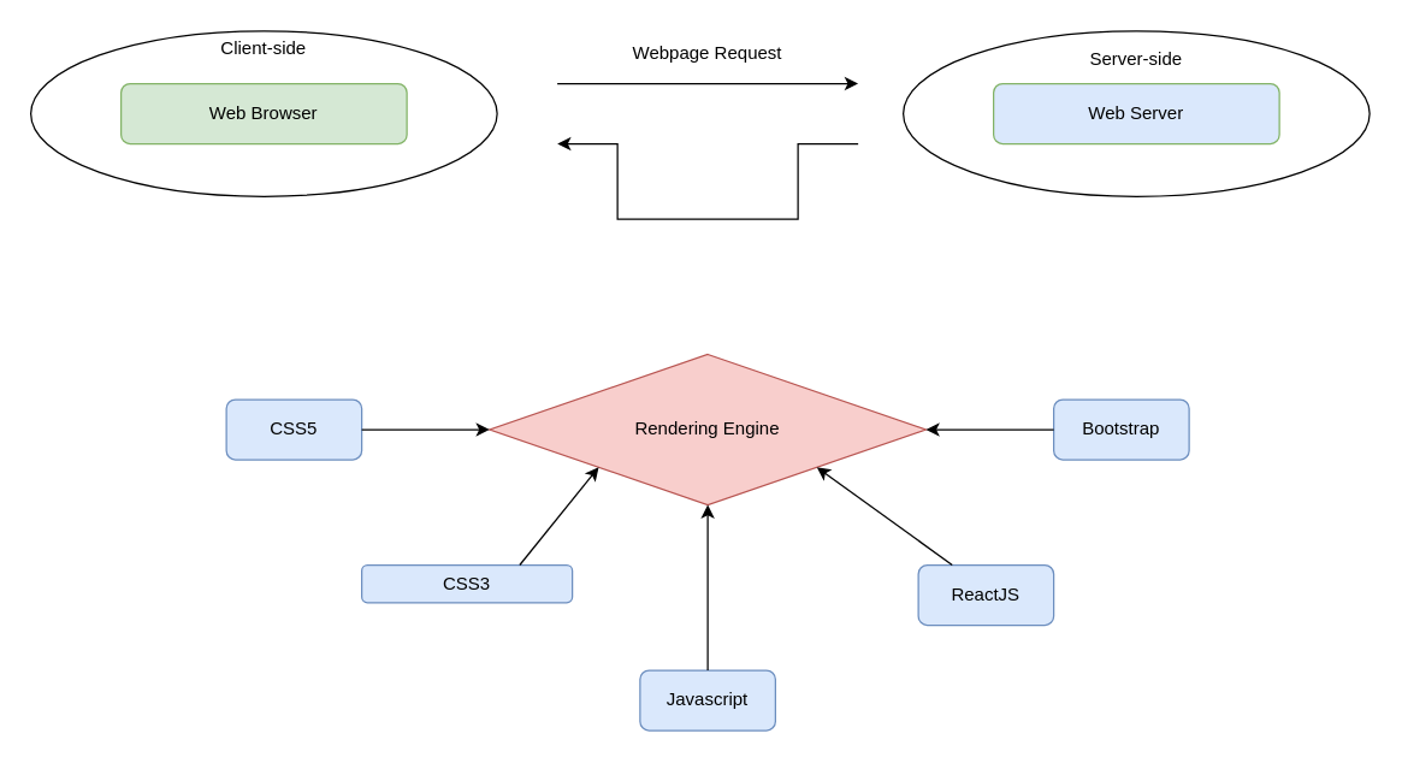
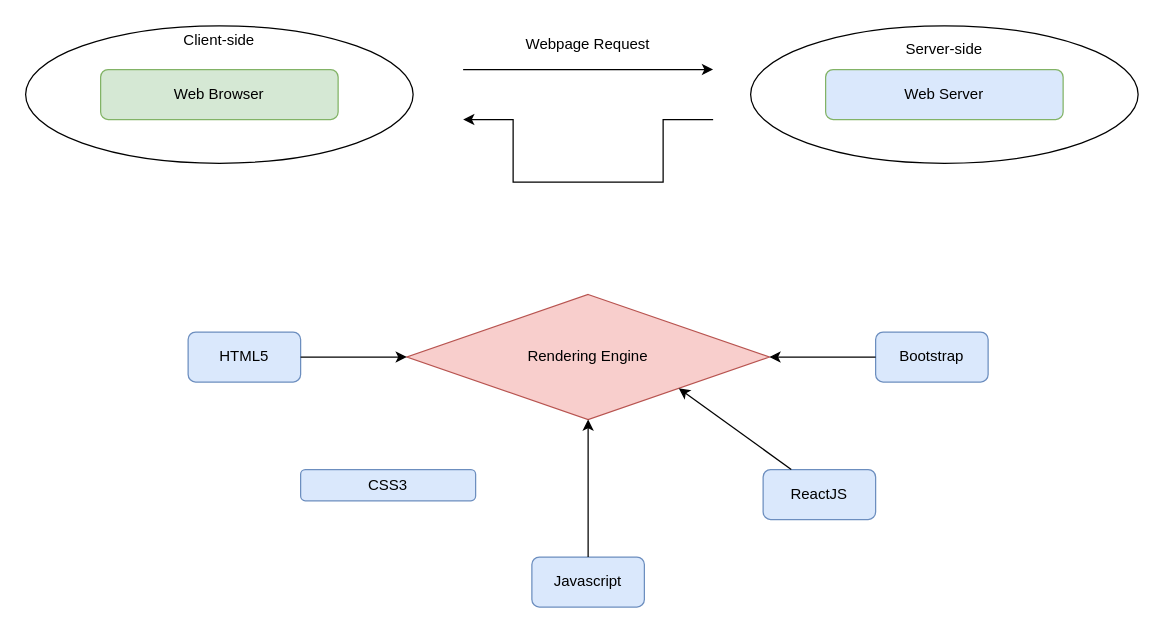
  <mxCell id="0" />
  <mxCell id="1" parent="0" />
  <mxCell id="2" value="" style="endArrow=classic;html=1;rounded=0;" edge="1" parent="1"><mxGeometry width="50" height="50" relative="1" as="geometry"><mxPoint x="370" y="55" as="sourcePoint" /><mxPoint x="570" y="55" as="targetPoint" /></mxGeometry></mxCell>
  <mxCell id="3" value="" style="group" vertex="1" connectable="0" parent="1"><mxGeometry x="20" y="20" width="310" height="110" as="geometry" /></mxCell>
  <mxCell id="4" value="&lt;div&gt;Client-side&lt;/div&gt;&lt;div&gt;&lt;br&gt;&lt;/div&gt;&lt;div&gt;&lt;br&gt;&lt;/div&gt;&lt;div&gt;&lt;br&gt;&lt;/div&gt;&lt;div&gt;&lt;br&gt;&lt;/div&gt;&lt;div&gt;&lt;br&gt;&lt;/div&gt;&lt;div&gt;&lt;br&gt;&lt;/div&gt;" style="ellipse;whiteSpace=wrap;html=1;" vertex="1" parent="3"><mxGeometry width="310" height="110" as="geometry" /></mxCell>
  <mxCell id="5" value="Web Browser" style="rounded=1;whiteSpace=wrap;html=1;fillColor=#d5e8d4;strokeColor=#82b366;" vertex="1" parent="3"><mxGeometry x="60" y="35" width="190" height="40" as="geometry" /></mxCell>
  <mxCell id="6" value="" style="group" vertex="1" connectable="0" parent="1"><mxGeometry x="580" y="20" width="310" height="110" as="geometry" /></mxCell>
  <mxCell id="7" value="" style="group" vertex="1" connectable="0" parent="6"><mxGeometry width="310" height="110" as="geometry" /></mxCell>
  <mxCell id="8" value="&lt;div&gt;Server-side&lt;/div&gt;&lt;div&gt;&lt;br&gt;&lt;/div&gt;&lt;div&gt;&lt;br&gt;&lt;/div&gt;&lt;div&gt;&lt;br&gt;&lt;/div&gt;&lt;div&gt;&lt;br&gt;&lt;/div&gt;&lt;div&gt;&lt;br&gt;&lt;/div&gt;" style="ellipse;whiteSpace=wrap;html=1;movable=1;resizable=1;rotatable=1;deletable=1;editable=1;locked=0;connectable=1;" vertex="1" parent="7"><mxGeometry x="20" width="310" height="110" as="geometry" /></mxCell>
  <mxCell id="9" value="Web Server" style="rounded=1;whiteSpace=wrap;html=1;movable=1;resizable=1;rotatable=1;deletable=1;editable=1;locked=0;connectable=1;fillColor=#dae8fc;strokeColor=#82b366;" vertex="1" parent="7"><mxGeometry x="80" y="35" width="190" height="40" as="geometry" /></mxCell>
  <mxCell id="10" value="" style="endArrow=classic;html=1;rounded=0;" edge="1" parent="1"><mxGeometry width="50" height="50" relative="1" as="geometry"><mxPoint x="570" y="95" as="sourcePoint" /><mxPoint x="370" y="95" as="targetPoint" /><Array as="points"><mxPoint x="530" y="95" /><mxPoint x="530" y="145" /><mxPoint x="410" y="145" /><mxPoint x="410" y="95" /></Array></mxGeometry></mxCell>
  <mxCell id="11" value="Webpage Request" style="text;html=1;strokeColor=none;fillColor=none;align=center;verticalAlign=middle;whiteSpace=wrap;rounded=0;" vertex="1" parent="1"><mxGeometry x="410" y="20" width="120" height="30" as="geometry" /></mxCell>
  <mxCell id="12" value="&lt;div&gt;Rendering Engine&lt;/div&gt;" style="rhombus;whiteSpace=wrap;html=1;fillColor=#f8cecc;strokeColor=#b85450;" vertex="1" parent="1"><mxGeometry x="325" y="235" width="290" height="100" as="geometry" /></mxCell>
- <mxCell id="13" value="&lt;div&gt;CSS5&lt;/div&gt;" style="rounded=1;whiteSpace=wrap;html=1;fillColor=#dae8fc;strokeColor=#6c8ebf;" vertex="1" parent="1"><mxGeometry x="150" y="265" width="90" height="40" as="geometry" /></mxCell>
+ <mxCell id="13" value="&lt;div&gt;HTML5&lt;/div&gt;" style="rounded=1;whiteSpace=wrap;html=1;fillColor=#dae8fc;strokeColor=#6c8ebf;" vertex="1" parent="1"><mxGeometry x="150" y="265" width="90" height="40" as="geometry" /></mxCell>
  <mxCell id="14" value="" style="endArrow=classic;html=1;rounded=0;exitX=1;exitY=0.5;exitDx=0;exitDy=0;entryX=0;entryY=0.5;entryDx=0;entryDy=0;" edge="1" parent="1" source="13" target="12"><mxGeometry width="50" height="50" relative="1" as="geometry"><mxPoint x="410" y="355" as="sourcePoint" /><mxPoint x="460" y="305" as="targetPoint" /></mxGeometry></mxCell>
  <mxCell id="15" value="CSS3" style="rounded=1;whiteSpace=wrap;html=1;fillColor=#dae8fc;strokeColor=#6c8ebf;" vertex="1" parent="1"><mxGeometry x="240" y="375" width="140" height="25" as="geometry" /></mxCell>
- <mxCell id="16" value="" style="endArrow=classic;html=1;rounded=0;entryX=0;entryY=1;entryDx=0;entryDy=0;exitX=0.75;exitY=0;exitDx=0;exitDy=0;" edge="1" parent="1" source="15" target="12"><mxGeometry width="50" height="50" relative="1" as="geometry"><mxPoint x="290" y="365" as="sourcePoint" /><mxPoint x="375" y="345" as="targetPoint" /></mxGeometry></mxCell>
  <mxCell id="17" value="&lt;div&gt;Javascript&lt;/div&gt;" style="rounded=1;whiteSpace=wrap;html=1;fillColor=#dae8fc;strokeColor=#6c8ebf;" vertex="1" parent="1"><mxGeometry x="425" y="445" width="90" height="40" as="geometry" /></mxCell>
  <mxCell id="18" value="" style="endArrow=classic;html=1;rounded=0;exitX=0.5;exitY=0;exitDx=0;exitDy=0;entryX=0.5;entryY=1;entryDx=0;entryDy=0;" edge="1" parent="1" source="17" target="12"><mxGeometry width="50" height="50" relative="1" as="geometry"><mxPoint x="410" y="355" as="sourcePoint" /><mxPoint x="420" y="345" as="targetPoint" /></mxGeometry></mxCell>
  <mxCell id="19" value="ReactJS" style="rounded=1;whiteSpace=wrap;html=1;fillColor=#dae8fc;strokeColor=#6c8ebf;" vertex="1" parent="1"><mxGeometry x="610" y="375" width="90" height="40" as="geometry" /></mxCell>
  <mxCell id="20" value="" style="endArrow=classic;html=1;rounded=0;entryX=1;entryY=1;entryDx=0;entryDy=0;exitX=0.25;exitY=0;exitDx=0;exitDy=0;" edge="1" parent="1" source="19" target="12"><mxGeometry width="50" height="50" relative="1" as="geometry"><mxPoint x="318" y="385" as="sourcePoint" /><mxPoint x="408" y="320" as="targetPoint" /></mxGeometry></mxCell>
  <mxCell id="21" value="&lt;div&gt;Bootstrap&lt;/div&gt;" style="rounded=1;whiteSpace=wrap;html=1;fillColor=#dae8fc;strokeColor=#6c8ebf;" vertex="1" parent="1"><mxGeometry x="700" y="265" width="90" height="40" as="geometry" /></mxCell>
  <mxCell id="22" value="" style="endArrow=classic;html=1;rounded=0;exitX=0;exitY=0.5;exitDx=0;exitDy=0;entryX=1;entryY=0.5;entryDx=0;entryDy=0;" edge="1" parent="1" source="21" target="12"><mxGeometry width="50" height="50" relative="1" as="geometry"><mxPoint x="250" y="295" as="sourcePoint" /><mxPoint x="335" y="295" as="targetPoint" /></mxGeometry></mxCell>
